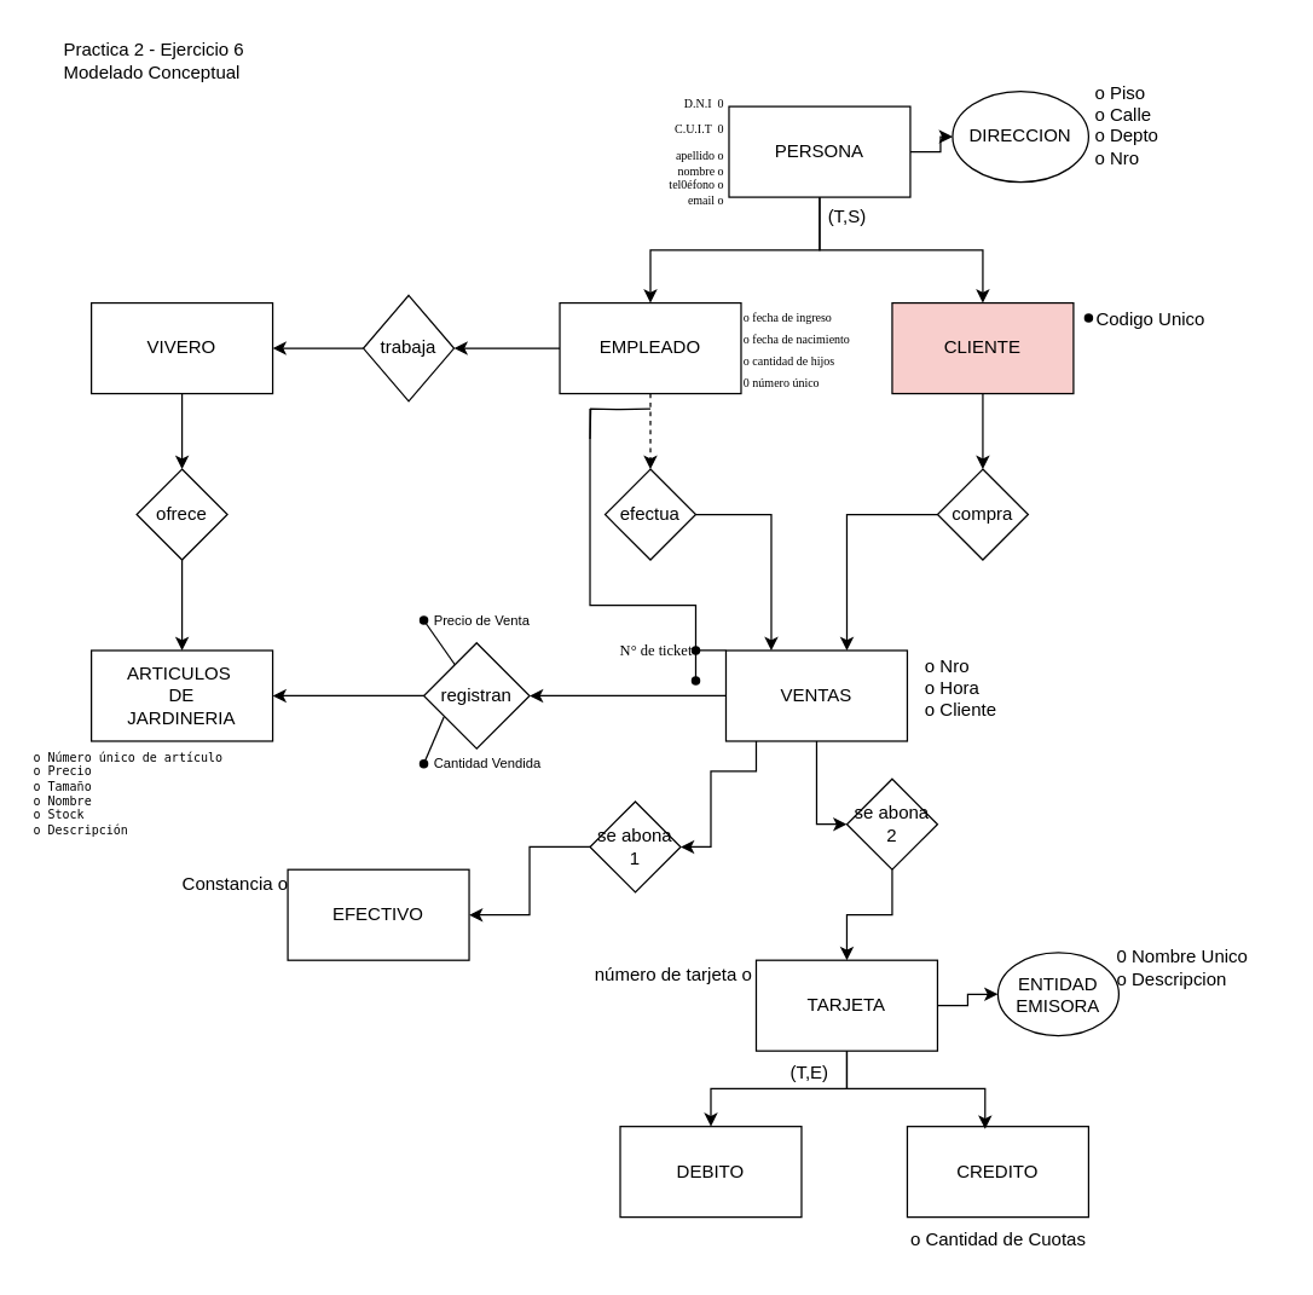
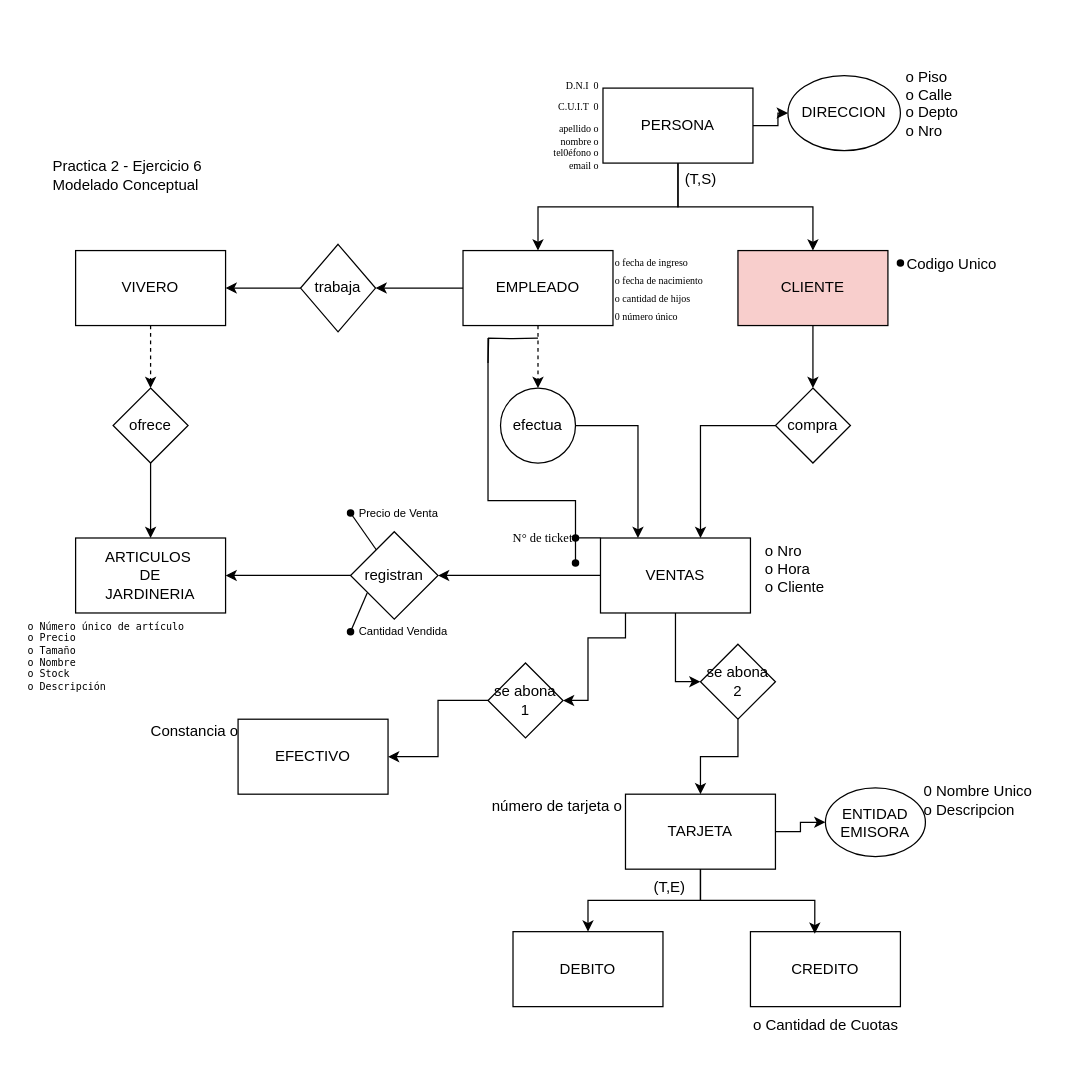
  <mxCell id="0" />
  <mxCell id="1" parent="0" />
- <mxCell id="2" value="Practica 2 - Ejercicio 6&lt;br&gt;Modelado Conceptual" style="text;html=1;align=left;verticalAlign=middle;resizable=0;points=[];autosize=1;strokeColor=none;fillColor=none;" vertex="1" parent="1"><mxGeometry x="40" width="140" height="40" as="geometry" y="20" /></mxCell>
+ <mxCell id="2" value="Practica 2 - Ejercicio 6&lt;br&gt;Modelado Conceptual" style="text;html=1;align=left;verticalAlign=middle;resizable=0;points=[];autosize=1;strokeColor=none;fillColor=none;" vertex="1" parent="1"><mxGeometry x="40" y="120" width="140" height="40" as="geometry" /></mxCell>
  <mxCell id="3" style="edgeStyle=orthogonalEdgeStyle;rounded=0;orthogonalLoop=1;jettySize=auto;html=1;entryX=0.5;entryY=0;entryDx=0;entryDy=0;" edge="1" parent="1" source="6" target="11"><mxGeometry relative="1" as="geometry" /></mxCell>
  <mxCell id="4" style="edgeStyle=orthogonalEdgeStyle;rounded=0;orthogonalLoop=1;jettySize=auto;html=1;entryX=0.5;entryY=0;entryDx=0;entryDy=0;" edge="1" parent="1" source="6" target="13"><mxGeometry relative="1" as="geometry" /></mxCell>
  <mxCell id="5" value="" style="edgeStyle=orthogonalEdgeStyle;rounded=0;orthogonalLoop=1;jettySize=auto;html=1;" edge="1" parent="1" source="6" target="14"><mxGeometry relative="1" as="geometry" /></mxCell>
  <mxCell id="6" value="PERSONA" style="whiteSpace=wrap;html=1;" vertex="1" parent="1"><mxGeometry x="482" y="70" width="120" height="60" as="geometry" /></mxCell>
  <mxCell id="7" value="" style="edgeStyle=orthogonalEdgeStyle;rounded=0;orthogonalLoop=1;jettySize=auto;html=1;" edge="1" parent="1" source="11" target="21"><mxGeometry relative="1" as="geometry" /></mxCell>
  <mxCell id="8" value="" style="edgeStyle=orthogonalEdgeStyle;rounded=0;orthogonalLoop=1;jettySize=auto;html=1;dashed=1;" edge="1" parent="1" source="11" target="27"><mxGeometry relative="1" as="geometry" /></mxCell>
  <mxCell id="9" style="edgeStyle=orthogonalEdgeStyle;rounded=0;orthogonalLoop=1;jettySize=auto;html=1;endArrow=none;endFill=0;" edge="1" parent="1"><mxGeometry relative="1" as="geometry"><mxPoint x="460" y="450" as="targetPoint" /><mxPoint x="390" y="270" as="sourcePoint" /><Array as="points"><mxPoint x="390" y="400" /><mxPoint x="460" y="400" /><mxPoint x="460" y="450" /></Array></mxGeometry></mxCell>
  <mxCell id="10" style="edgeStyle=orthogonalEdgeStyle;rounded=0;orthogonalLoop=1;jettySize=auto;html=1;endArrow=none;endFill=0;" edge="1" parent="1"><mxGeometry relative="1" as="geometry"><mxPoint x="390" y="290" as="targetPoint" /><mxPoint x="430" y="270" as="sourcePoint" /></mxGeometry></mxCell>
  <mxCell id="11" value="EMPLEADO" style="whiteSpace=wrap;html=1;" vertex="1" parent="1"><mxGeometry x="370" y="200" width="120" height="60" as="geometry" /></mxCell>
  <mxCell id="12" value="" style="edgeStyle=orthogonalEdgeStyle;rounded=0;orthogonalLoop=1;jettySize=auto;html=1;" edge="1" parent="1" source="13" target="28"><mxGeometry relative="1" as="geometry" /></mxCell>
  <mxCell id="13" value="CLIENTE" style="whiteSpace=wrap;html=1;fillColor=#f8cecc;" vertex="1" parent="1"><mxGeometry x="590" y="200" width="120" height="60" as="geometry" /></mxCell>
  <mxCell id="14" value="DIRECCION" style="ellipse;whiteSpace=wrap;html=1;" vertex="1" parent="1"><mxGeometry x="630" y="60" width="90" height="60" as="geometry" /></mxCell>
- <mxCell id="15" value="" style="edgeStyle=orthogonalEdgeStyle;rounded=0;orthogonalLoop=1;jettySize=auto;html=1;" edge="1" parent="1" source="16" target="18"><mxGeometry relative="1" as="geometry" /></mxCell>
+ <mxCell id="15" value="" style="edgeStyle=orthogonalEdgeStyle;rounded=0;orthogonalLoop=1;jettySize=auto;html=1;dashed=1;" edge="1" parent="1" source="16" target="18"><mxGeometry relative="1" as="geometry" /></mxCell>
  <mxCell id="16" value="VIVERO" style="whiteSpace=wrap;html=1;" vertex="1" parent="1"><mxGeometry x="60" y="200" width="120" height="60" as="geometry" /></mxCell>
  <mxCell id="17" value="" style="edgeStyle=orthogonalEdgeStyle;rounded=0;orthogonalLoop=1;jettySize=auto;html=1;" edge="1" parent="1" source="18" target="19"><mxGeometry relative="1" as="geometry" /></mxCell>
  <mxCell id="18" value="ofrece" style="rhombus;whiteSpace=wrap;html=1;" vertex="1" parent="1"><mxGeometry x="90" y="310" width="60" height="60" as="geometry" /></mxCell>
  <mxCell id="19" value="ARTICULOS&amp;nbsp;&lt;br&gt;DE&lt;br&gt;JARDINERIA" style="whiteSpace=wrap;html=1;" vertex="1" parent="1"><mxGeometry x="60" y="430" width="120" height="60" as="geometry" /></mxCell>
  <mxCell id="20" value="" style="edgeStyle=orthogonalEdgeStyle;rounded=0;orthogonalLoop=1;jettySize=auto;html=1;" edge="1" parent="1" source="21" target="16"><mxGeometry relative="1" as="geometry" /></mxCell>
  <mxCell id="21" value="trabaja" style="rhombus;whiteSpace=wrap;html=1;" vertex="1" parent="1"><mxGeometry x="240" y="195" width="60" height="70" as="geometry" /></mxCell>
  <mxCell id="22" value="" style="edgeStyle=orthogonalEdgeStyle;rounded=0;orthogonalLoop=1;jettySize=auto;html=1;" edge="1" parent="1" source="25" target="30"><mxGeometry relative="1" as="geometry" /></mxCell>
  <mxCell id="23" style="edgeStyle=orthogonalEdgeStyle;rounded=0;orthogonalLoop=1;jettySize=auto;html=1;entryX=1;entryY=0.5;entryDx=0;entryDy=0;" edge="1" parent="1" source="25" target="39"><mxGeometry relative="1" as="geometry"><Array as="points"><mxPoint x="500" y="510" /><mxPoint x="470" y="510" /><mxPoint x="470" y="560" /></Array></mxGeometry></mxCell>
  <mxCell id="24" style="edgeStyle=orthogonalEdgeStyle;rounded=0;orthogonalLoop=1;jettySize=auto;html=1;entryX=0;entryY=0.5;entryDx=0;entryDy=0;" edge="1" parent="1" source="25" target="41"><mxGeometry relative="1" as="geometry" /></mxCell>
  <mxCell id="25" value="VENTAS" style="whiteSpace=wrap;html=1;" vertex="1" parent="1"><mxGeometry x="480" y="430" width="120" height="60" as="geometry" /></mxCell>
  <mxCell id="26" value="" style="edgeStyle=orthogonalEdgeStyle;rounded=0;orthogonalLoop=1;jettySize=auto;html=1;" edge="1" parent="1" source="27" target="25"><mxGeometry relative="1" as="geometry"><Array as="points"><mxPoint x="510" y="340" /></Array></mxGeometry></mxCell>
- <mxCell id="27" value="efectua" style="rhombus;whiteSpace=wrap;html=1;" vertex="1" parent="1"><mxGeometry x="400" y="310" width="60" height="60" as="geometry" /></mxCell>
+ <mxCell id="27" value="efectua" style="ellipse;whiteSpace=wrap;html=1;" vertex="1" parent="1"><mxGeometry x="400" y="310" width="60" height="60" as="geometry" /></mxCell>
  <mxCell id="28" value="compra" style="rhombus;whiteSpace=wrap;html=1;" vertex="1" parent="1"><mxGeometry x="620" y="310" width="60" height="60" as="geometry" /></mxCell>
  <mxCell id="29" value="" style="edgeStyle=orthogonalEdgeStyle;rounded=0;orthogonalLoop=1;jettySize=auto;html=1;" edge="1" parent="1" source="30" target="19"><mxGeometry relative="1" as="geometry" /></mxCell>
  <mxCell id="30" value="registran" style="rhombus;whiteSpace=wrap;html=1;" vertex="1" parent="1"><mxGeometry x="280" y="425" width="70" height="70" as="geometry" /></mxCell>
  <mxCell id="31" value="EFECTIVO" style="whiteSpace=wrap;html=1;" vertex="1" parent="1"><mxGeometry x="190" y="575" width="120" height="60" as="geometry" /></mxCell>
  <mxCell id="32" value="DEBITO" style="whiteSpace=wrap;html=1;" vertex="1" parent="1"><mxGeometry x="410" y="745" width="120" height="60" as="geometry" /></mxCell>
  <mxCell id="33" value="CREDITO" style="whiteSpace=wrap;html=1;" vertex="1" parent="1"><mxGeometry x="600" y="745" width="120" height="60" as="geometry" /></mxCell>
  <mxCell id="34" style="edgeStyle=orthogonalEdgeStyle;rounded=0;orthogonalLoop=1;jettySize=auto;html=1;entryX=0.5;entryY=0;entryDx=0;entryDy=0;" edge="1" parent="1" source="36" target="32"><mxGeometry relative="1" as="geometry" /></mxCell>
  <mxCell id="35" value="" style="edgeStyle=orthogonalEdgeStyle;rounded=0;orthogonalLoop=1;jettySize=auto;html=1;" edge="1" parent="1" source="36" target="42"><mxGeometry relative="1" as="geometry" /></mxCell>
  <mxCell id="36" value="TARJETA" style="whiteSpace=wrap;html=1;" vertex="1" parent="1"><mxGeometry x="500" y="635" width="120" height="60" as="geometry" /></mxCell>
  <mxCell id="37" style="edgeStyle=orthogonalEdgeStyle;rounded=0;orthogonalLoop=1;jettySize=auto;html=1;entryX=0.429;entryY=0.027;entryDx=0;entryDy=0;entryPerimeter=0;" edge="1" parent="1" source="36" target="33"><mxGeometry relative="1" as="geometry" /></mxCell>
  <mxCell id="38" style="edgeStyle=orthogonalEdgeStyle;rounded=0;orthogonalLoop=1;jettySize=auto;html=1;entryX=1;entryY=0.5;entryDx=0;entryDy=0;" edge="1" parent="1" source="39" target="31"><mxGeometry relative="1" as="geometry" /></mxCell>
  <mxCell id="39" value="se abona 1" style="rhombus;whiteSpace=wrap;html=1;" vertex="1" parent="1"><mxGeometry x="390" y="530" width="60" height="60" as="geometry" /></mxCell>
  <mxCell id="40" style="edgeStyle=orthogonalEdgeStyle;rounded=0;orthogonalLoop=1;jettySize=auto;html=1;entryX=0.5;entryY=0;entryDx=0;entryDy=0;" edge="1" parent="1" source="41" target="36"><mxGeometry relative="1" as="geometry" /></mxCell>
  <mxCell id="41" value="se abona&lt;div&gt;2&lt;/div&gt;" style="rhombus;whiteSpace=wrap;html=1;" vertex="1" parent="1"><mxGeometry x="560" y="515" width="60" height="60" as="geometry" /></mxCell>
  <mxCell id="42" value="ENTIDAD&lt;div&gt;EMISORA&lt;/div&gt;" style="ellipse;whiteSpace=wrap;html=1;" vertex="1" parent="1"><mxGeometry x="660" y="630" width="80" height="55" as="geometry" /></mxCell>
  <mxCell id="43" value="(T,E)" style="text;html=1;align=center;verticalAlign=middle;resizable=0;points=[];autosize=1;strokeColor=none;fillColor=none;" vertex="1" parent="1"><mxGeometry x="510" y="695" width="50" height="30" as="geometry" /></mxCell>
  <mxCell id="44" value="(T,S)" style="text;html=1;align=center;verticalAlign=middle;resizable=0;points=[];autosize=1;strokeColor=none;fillColor=none;" vertex="1" parent="1"><mxGeometry x="535" y="128" width="50" height="30" as="geometry" /></mxCell>
  <mxCell id="45" style="edgeStyle=orthogonalEdgeStyle;rounded=0;orthogonalLoop=1;jettySize=auto;html=1;entryX=0.667;entryY=0;entryDx=0;entryDy=0;entryPerimeter=0;" edge="1" parent="1" source="28" target="25"><mxGeometry relative="1" as="geometry" /></mxCell>
  <mxCell id="46" value="&lt;pre style=&quot;font-size: 8px;&quot;&gt;&lt;font face=&quot;Times New Roman&quot; style=&quot;font-size: 8px;&quot;&gt;&amp;nbsp; D.N.I  0&lt;/font&gt;&lt;/pre&gt;&lt;pre style=&quot;font-size: 8px;&quot;&gt;&lt;font face=&quot;Times New Roman&quot; style=&quot;font-size: 8px;&quot;&gt;&amp;nbsp; &amp;nbsp;&lt;/font&gt;&lt;font face=&quot;CaNrH-AwIq16sJkNrBDg&quot; style=&quot;font-size: 8px;&quot;&gt;C.U.I.T  0&lt;/font&gt;&lt;/pre&gt;&lt;pre style=&quot;font-size: 8px;&quot;&gt;&lt;font face=&quot;CaNrH-AwIq16sJkNrBDg&quot; style=&quot;font-size: 8px;&quot;&gt;apellido o&lt;br&gt;&lt;/font&gt;&lt;font face=&quot;CaNrH-AwIq16sJkNrBDg&quot; style=&quot;font-size: 8px;&quot;&gt;&amp;nbsp;nombre o&lt;br&gt;&lt;/font&gt;&lt;font face=&quot;CaNrH-AwIq16sJkNrBDg&quot; style=&quot;font-size: 8px;&quot;&gt;tel0éfono o&lt;br&gt;&lt;/font&gt;&lt;font face=&quot;CaNrH-AwIq16sJkNrBDg&quot; style=&quot;font-size: 8px;&quot;&gt;email o&lt;/font&gt;&lt;/pre&gt;" style="text;html=1;align=right;verticalAlign=middle;resizable=0;points=[];autosize=1;strokeColor=none;fillColor=none;" vertex="1" parent="1"><mxGeometry x="420" y="50" width="60" height="100" as="geometry" /></mxCell>
  <mxCell id="47" value="&lt;div style=&quot;text-align: left;&quot;&gt;&lt;span style=&quot;background-color: initial;&quot;&gt;o Piso&lt;/span&gt;&lt;/div&gt;&lt;div&gt;&lt;div style=&quot;text-align: left;&quot;&gt;&lt;span style=&quot;background-color: initial;&quot;&gt;o Calle&lt;/span&gt;&lt;/div&gt;&lt;div style=&quot;text-align: left;&quot;&gt;o Depto&lt;/div&gt;&lt;div style=&quot;&quot;&gt;&lt;div style=&quot;text-align: left;&quot;&gt;o Nro&lt;/div&gt;&lt;br&gt;&lt;/div&gt;&lt;/div&gt;" style="text;html=1;align=center;verticalAlign=middle;resizable=0;points=[];autosize=1;strokeColor=none;fillColor=none;" vertex="1" parent="1"><mxGeometry x="710" y="45" width="70" height="90" as="geometry" /></mxCell>
  <mxCell id="48" value="&lt;pre style=&quot;&quot;&gt;&lt;font face=&quot;Tahoma&quot; style=&quot;font-size: 8px;&quot;&gt;o fecha de ingreso&amp;nbsp;&lt;br&gt;&lt;/font&gt;&lt;font face=&quot;Tahoma&quot; style=&quot;font-size: 8px;&quot;&gt;o fecha de &lt;/font&gt;&lt;font face=&quot;Tahoma&quot; style=&quot;font-size: 8px;&quot;&gt;nacimiento&lt;br&gt;&lt;/font&gt;&lt;font face=&quot;Tahoma&quot; style=&quot;font-size: 8px;&quot;&gt;o cantidad de hijos&lt;br&gt;&lt;/font&gt;&lt;font face=&quot;xksM79U3T92QEQ6QIiyA&quot; style=&quot;font-size: 8px;&quot;&gt;0 número único&lt;/font&gt;&lt;/pre&gt;" style="text;html=1;align=left;verticalAlign=middle;resizable=0;points=[];autosize=1;strokeColor=none;fillColor=none;" vertex="1" parent="1"><mxGeometry x="490" y="180" width="100" height="100" as="geometry" /></mxCell>
  <mxCell id="49" value="    Codigo Unico" style="shape=waypoint;sketch=0;size=6;pointerEvents=1;points=[];fillColor=none;resizable=0;rotatable=0;perimeter=centerPerimeter;snapToPoint=1;align=left;" vertex="1" parent="1"><mxGeometry x="710" y="200" width="20" height="20" as="geometry" /></mxCell>
  <mxCell id="50" value="&lt;pre style=&quot;font-size: 8px;&quot;&gt;o Número único de artículo&lt;br&gt;o Precio&lt;br&gt;o Tamaño&lt;br&gt;o Nombre&lt;br&gt;o Stock&lt;br&gt;&lt;span style=&quot;background-color: initial;&quot;&gt;o Descripción&lt;/span&gt;&lt;/pre&gt;" style="text;html=1;align=left;verticalAlign=middle;resizable=0;points=[];autosize=1;strokeColor=none;fillColor=none;" vertex="1" parent="1"><mxGeometry y="480" width="150" height="90" as="geometry" x="20" /></mxCell>
  <mxCell id="51" value="o Nro&lt;br&gt;o Hora&lt;br&gt;o Cliente" style="text;html=1;align=left;verticalAlign=middle;resizable=0;points=[];autosize=1;strokeColor=none;fillColor=none;" vertex="1" parent="1"><mxGeometry x="610" y="425" width="70" height="60" as="geometry" /></mxCell>
  <mxCell id="52" value="    N° de ticket    " style="shape=waypoint;sketch=0;size=6;pointerEvents=1;points=[];fillColor=none;resizable=0;rotatable=0;perimeter=centerPerimeter;snapToPoint=1;align=right;fontSize=10;fontFamily=Verdana;" vertex="1" parent="1"><mxGeometry x="450" y="420" width="20" height="20" as="geometry" /></mxCell>
  <mxCell id="53" value="" style="endArrow=none;html=1;rounded=0;" edge="1" parent="1"><mxGeometry relative="1" as="geometry"><mxPoint x="470" y="430" as="sourcePoint" /><mxPoint x="480" y="430" as="targetPoint" /><Array as="points"><mxPoint x="460" y="430" /><mxPoint x="470" y="430" /></Array></mxGeometry></mxCell>
  <mxCell id="54" value="" style="shape=waypoint;sketch=0;size=6;pointerEvents=1;points=[];fillColor=none;resizable=0;rotatable=0;perimeter=centerPerimeter;snapToPoint=1;" vertex="1" parent="1"><mxGeometry x="450" y="440" width="20" height="20" as="geometry" /></mxCell>
  <mxCell id="55" value="      Precio de Venta" style="shape=waypoint;sketch=0;size=6;pointerEvents=1;points=[];fillColor=none;resizable=0;rotatable=0;perimeter=centerPerimeter;snapToPoint=1;align=left;fontSize=9;" vertex="1" parent="1"><mxGeometry x="270" y="400" width="20" height="20" as="geometry" /></mxCell>
  <mxCell id="56" value="      Cantidad Vendida" style="shape=waypoint;sketch=0;size=6;pointerEvents=1;points=[];fillColor=none;resizable=0;rotatable=0;perimeter=centerPerimeter;snapToPoint=1;align=left;fontSize=9;" vertex="1" parent="1"><mxGeometry x="270" y="495" width="20" height="20" as="geometry" /></mxCell>
  <mxCell id="57" value="" style="endArrow=none;html=1;rounded=0;entryX=0.336;entryY=0.636;entryDx=0;entryDy=0;entryPerimeter=0;" edge="1" parent="1" source="30" target="55"><mxGeometry relative="1" as="geometry"><mxPoint x="230" y="425" as="sourcePoint" /><mxPoint x="270" y="425" as="targetPoint" /></mxGeometry></mxCell>
  <mxCell id="58" value="" style="endArrow=none;html=1;rounded=0;entryX=0.19;entryY=0.701;entryDx=0;entryDy=0;entryPerimeter=0;" edge="1" parent="1" source="56" target="30"><mxGeometry relative="1" as="geometry"><mxPoint x="290" y="499" as="sourcePoint" /><mxPoint x="269" y="470" as="targetPoint" /></mxGeometry></mxCell>
  <mxCell id="59" value="Constancia o" style="text;html=1;align=center;verticalAlign=middle;resizable=0;points=[];autosize=1;strokeColor=none;fillColor=none;" vertex="1" parent="1"><mxGeometry x="110" y="570" width="90" height="30" as="geometry" /></mxCell>
  <mxCell id="60" value="número de tarjeta o" style="text;html=1;align=center;verticalAlign=middle;resizable=0;points=[];autosize=1;strokeColor=none;fillColor=none;" vertex="1" parent="1"><mxGeometry x="380" y="630" width="130" height="30" as="geometry" /></mxCell>
  <mxCell id="61" value="0 Nombre Unico&lt;div&gt;o Descripcion&lt;/div&gt;" style="text;html=1;align=left;verticalAlign=middle;resizable=0;points=[];autosize=1;strokeColor=none;fillColor=none;" vertex="1" parent="1"><mxGeometry x="737" y="620" width="110" height="40" as="geometry" /></mxCell>
  <mxCell id="62" value="o Cantidad de Cuotas" style="text;html=1;align=center;verticalAlign=middle;resizable=0;points=[];autosize=1;strokeColor=none;fillColor=none;" vertex="1" parent="1"><mxGeometry x="590" y="805" width="140" height="30" as="geometry" /></mxCell>
